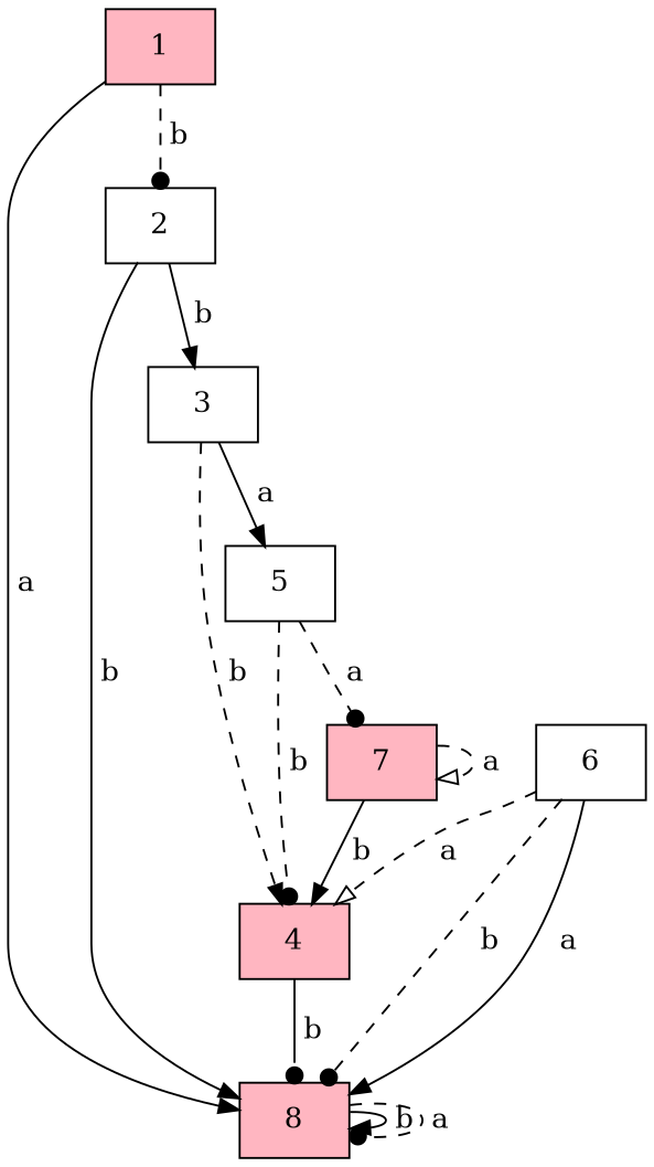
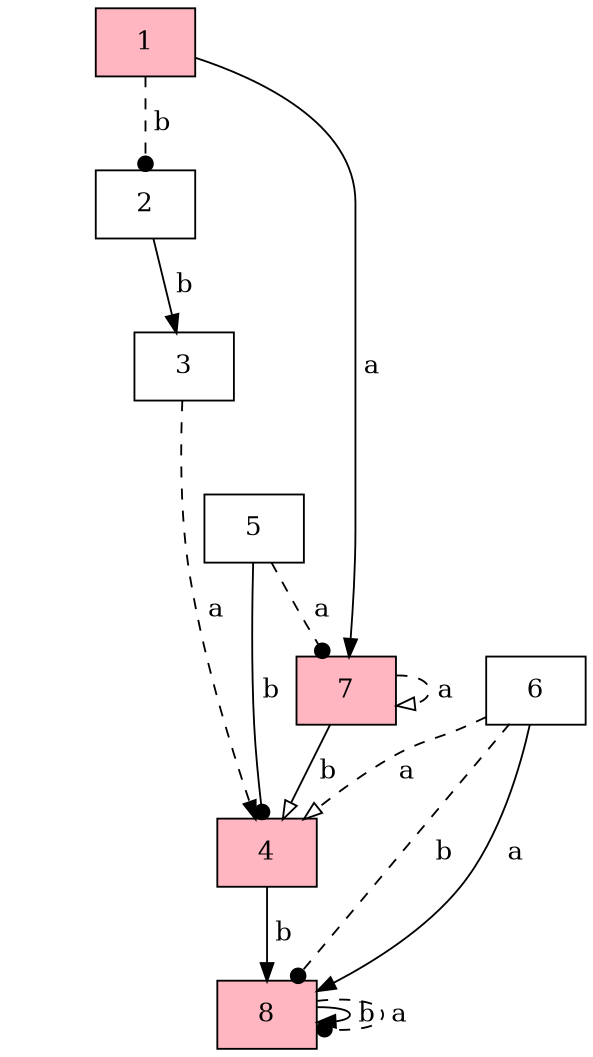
  digraph {
    node [fillcolor=lightpink shape=record style=filled]
    edge [arrowhead=normal style=dashed]
    n1 [label="{1}"]
    n2 [fillcolor=white label="{2}"]
    n3 [label="{8}"]
    n4 [fillcolor=white label="{3}"]
    n5 [fillcolor=white label="{5}"]
    n6 [label="{4}"]
    n7 [label="{7}"]
    n8 [fillcolor=white label="{6}"]
    n1 -> n2 [arrowhead=dot label=" b"]
-   n1 -> n3 [label=" a" style=solid]
-   n2 -> n3 [label=" b" style=solid]
+   n1 -> n7 [label=" a" style=solid]
    n2 -> n4 [label=" b" style=solid]
    n3 -> n3 [label=" b" style=solid]
    n3 -> n3 [arrowhead=dot label=" a"]
-   n4 -> n5 [label=" a" style=solid]
-   n4 -> n6 [label=" b"]
-   n5 -> n6 [arrowhead=dot label=" b"]
+   n4 -> n6 [label=" a"]
+   n5 -> n6 [arrowhead=dot label=" b" style=solid]
    n5 -> n7 [arrowhead=dot label=" a"]
-   n6 -> n3 [arrowhead=dot label=" b" style=solid]
-   n7 -> n6 [label=" b" style=solid]
+   n6 -> n3 [label=" b" style=solid]
+   n7 -> n6 [arrowhead=onormal label=" b" style=solid]
    n7 -> n7 [arrowhead=onormal label=" a"]
    n8 -> n3 [arrowhead=dot label=" b"]
    n8 -> n3 [label=" a" style=solid]
    n8 -> n6 [arrowhead=onormal label=" a"]
  }
